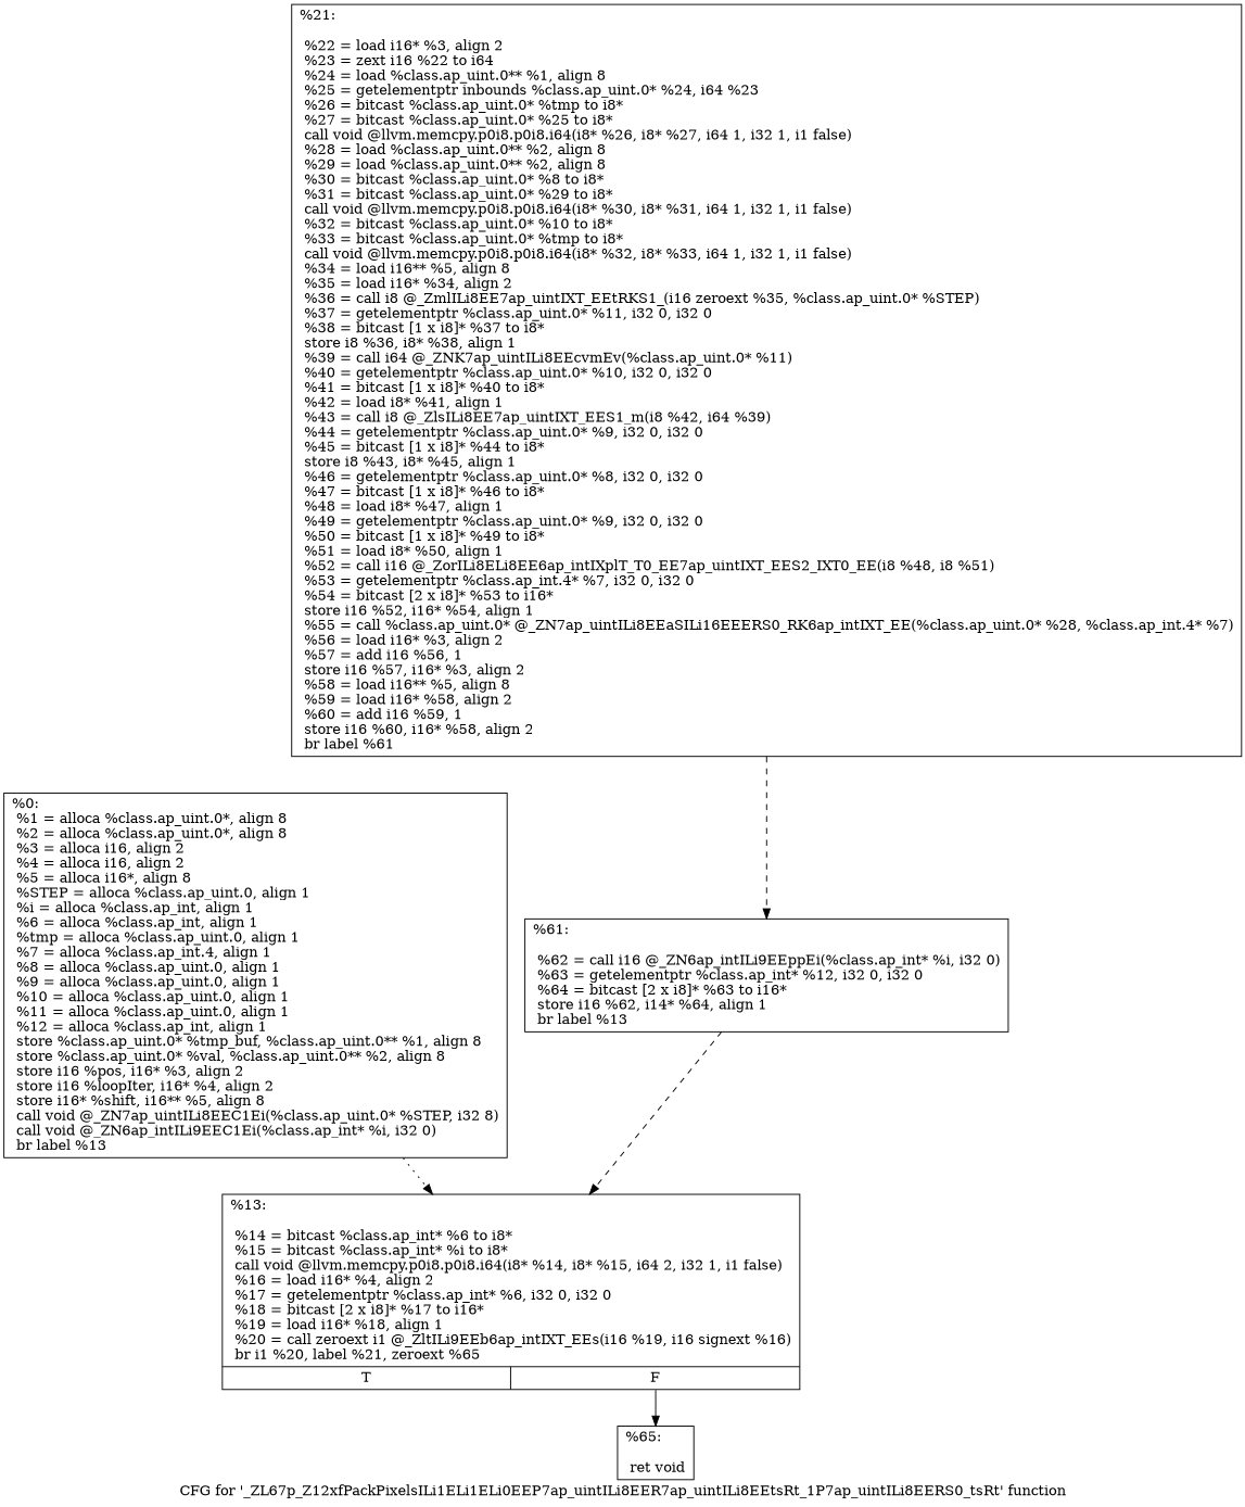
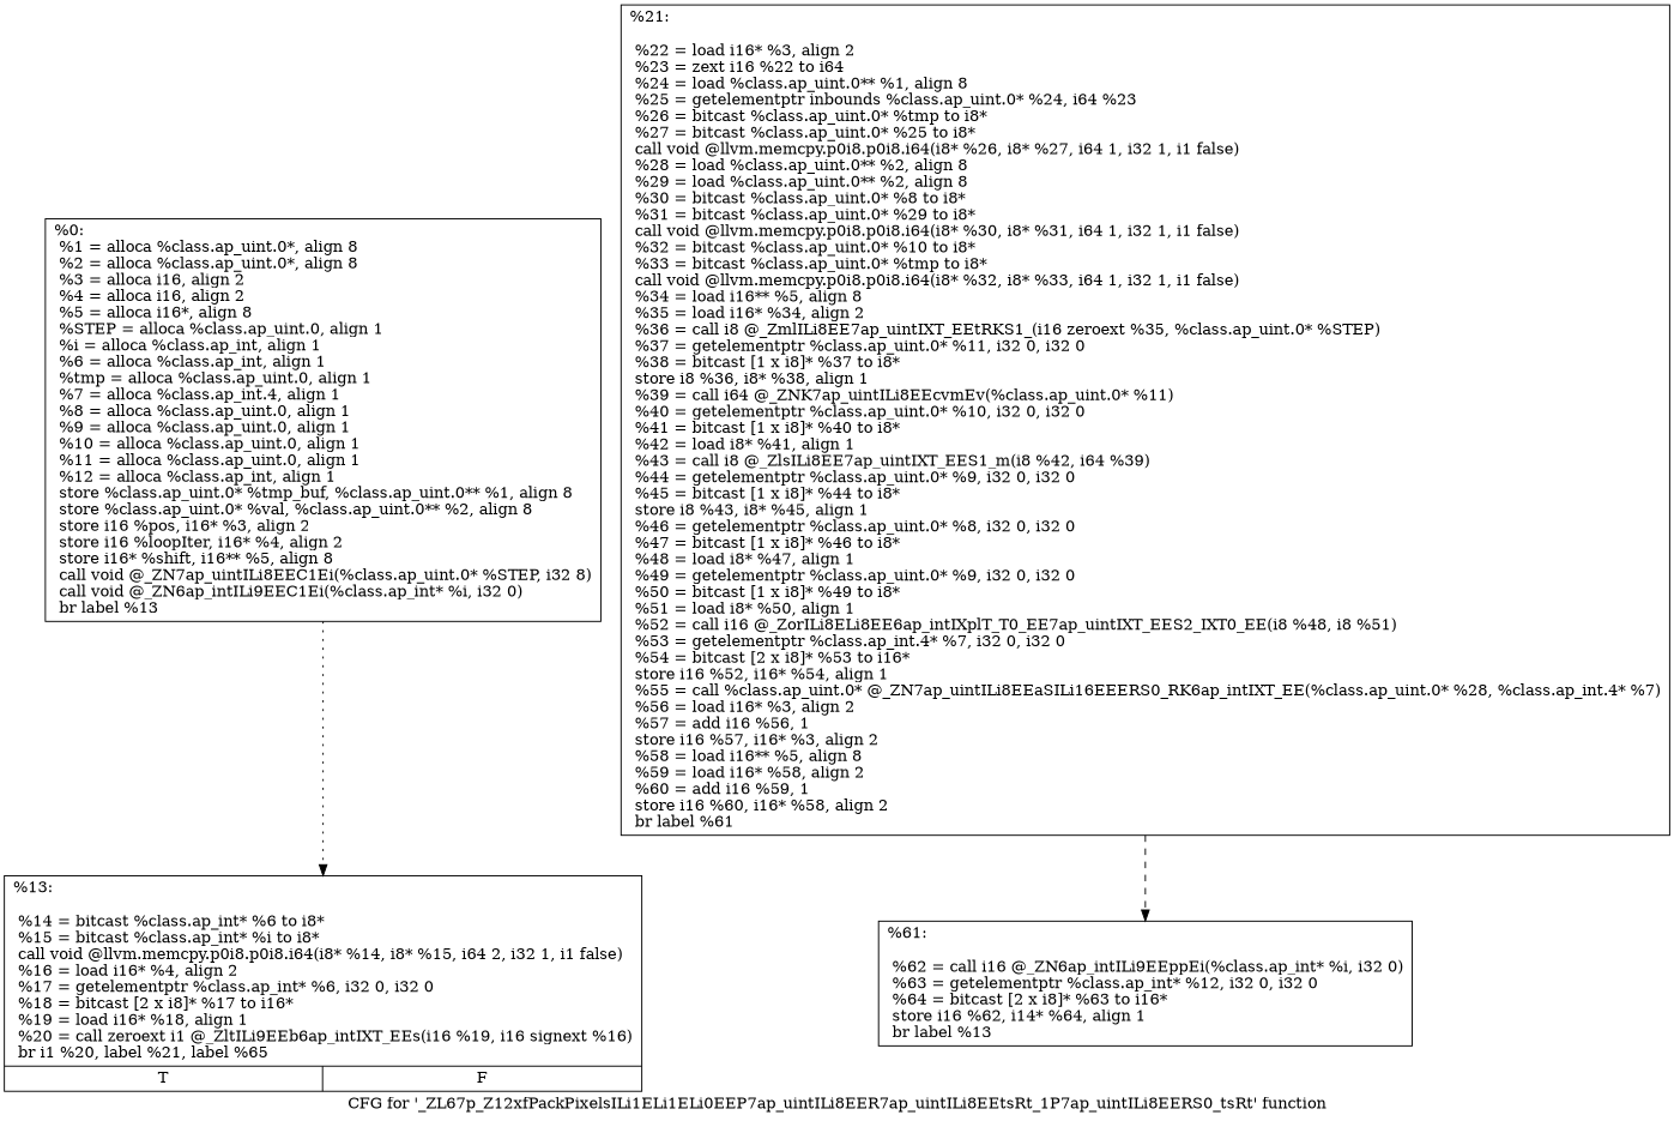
  digraph {
    label="CFG for '_ZL67p_Z12xfPackPixelsILi1ELi1ELi0EEP7ap_uintILi8EER7ap_uintILi8EEtsRt_1P7ap_uintILi8EERS0_tsRt' function"
    node [shape=record]
    edge [style=dashed]
    n1 [label="{%0:\l  %1 = alloca %class.ap_uint.0*, align 8\l  %2 = alloca %class.ap_uint.0*, align 8\l  %3 = alloca i16, align 2\l  %4 = alloca i16, align 2\l  %5 = alloca i16*, align 8\l  %STEP = alloca %class.ap_uint.0, align 1\l  %i = alloca %class.ap_int, align 1\l  %6 = alloca %class.ap_int, align 1\l  %tmp = alloca %class.ap_uint.0, align 1\l  %7 = alloca %class.ap_int.4, align 1\l  %8 = alloca %class.ap_uint.0, align 1\l  %9 = alloca %class.ap_uint.0, align 1\l  %10 = alloca %class.ap_uint.0, align 1\l  %11 = alloca %class.ap_uint.0, align 1\l  %12 = alloca %class.ap_int, align 1\l  store %class.ap_uint.0* %tmp_buf, %class.ap_uint.0** %1, align 8\l  store %class.ap_uint.0* %val, %class.ap_uint.0** %2, align 8\l  store i16 %pos, i16* %3, align 2\l  store i16 %loopIter, i16* %4, align 2\l  store i16* %shift, i16** %5, align 8\l  call void @_ZN7ap_uintILi8EEC1Ei(%class.ap_uint.0* %STEP, i32 8)\l  call void @_ZN6ap_intILi9EEC1Ei(%class.ap_int* %i, i32 0)\l  br label %13\l}"]
-   n2 [label="{%13:\l\l  %14 = bitcast %class.ap_int* %6 to i8*\l  %15 = bitcast %class.ap_int* %i to i8*\l  call void @llvm.memcpy.p0i8.p0i8.i64(i8* %14, i8* %15, i64 2, i32 1, i1 false)\l  %16 = load i16* %4, align 2\l  %17 = getelementptr %class.ap_int* %6, i32 0, i32 0\l  %18 = bitcast [2 x i8]* %17 to i16*\l  %19 = load i16* %18, align 1\l  %20 = call zeroext i1 @_ZltILi9EEb6ap_intIXT_EEs(i16 %19, i16 signext %16)\l  br i1 %20, label %21, zeroext %65\l|{<s0>T|<s1>F}}"]
-   n3 [label="{%65:\l\l  ret void\l}"]
+   n2 [label="{%13:\l\l  %14 = bitcast %class.ap_int* %6 to i8*\l  %15 = bitcast %class.ap_int* %i to i8*\l  call void @llvm.memcpy.p0i8.p0i8.i64(i8* %14, i8* %15, i64 2, i32 1, i1 false)\l  %16 = load i16* %4, align 2\l  %17 = getelementptr %class.ap_int* %6, i32 0, i32 0\l  %18 = bitcast [2 x i8]* %17 to i16*\l  %19 = load i16* %18, align 1\l  %20 = call zeroext i1 @_ZltILi9EEb6ap_intIXT_EEs(i16 %19, i16 signext %16)\l  br i1 %20, label %21, label %65\l|{<s0>T|<s1>F}}"]
    n4 [label="{%21:\l\l  %22 = load i16* %3, align 2\l  %23 = zext i16 %22 to i64\l  %24 = load %class.ap_uint.0** %1, align 8\l  %25 = getelementptr inbounds %class.ap_uint.0* %24, i64 %23\l  %26 = bitcast %class.ap_uint.0* %tmp to i8*\l  %27 = bitcast %class.ap_uint.0* %25 to i8*\l  call void @llvm.memcpy.p0i8.p0i8.i64(i8* %26, i8* %27, i64 1, i32 1, i1 false)\l  %28 = load %class.ap_uint.0** %2, align 8\l  %29 = load %class.ap_uint.0** %2, align 8\l  %30 = bitcast %class.ap_uint.0* %8 to i8*\l  %31 = bitcast %class.ap_uint.0* %29 to i8*\l  call void @llvm.memcpy.p0i8.p0i8.i64(i8* %30, i8* %31, i64 1, i32 1, i1 false)\l  %32 = bitcast %class.ap_uint.0* %10 to i8*\l  %33 = bitcast %class.ap_uint.0* %tmp to i8*\l  call void @llvm.memcpy.p0i8.p0i8.i64(i8* %32, i8* %33, i64 1, i32 1, i1 false)\l  %34 = load i16** %5, align 8\l  %35 = load i16* %34, align 2\l  %36 = call i8 @_ZmlILi8EE7ap_uintIXT_EEtRKS1_(i16 zeroext %35, %class.ap_uint.0* %STEP)\l  %37 = getelementptr %class.ap_uint.0* %11, i32 0, i32 0\l  %38 = bitcast [1 x i8]* %37 to i8*\l  store i8 %36, i8* %38, align 1\l  %39 = call i64 @_ZNK7ap_uintILi8EEcvmEv(%class.ap_uint.0* %11)\l  %40 = getelementptr %class.ap_uint.0* %10, i32 0, i32 0\l  %41 = bitcast [1 x i8]* %40 to i8*\l  %42 = load i8* %41, align 1\l  %43 = call i8 @_ZlsILi8EE7ap_uintIXT_EES1_m(i8 %42, i64 %39)\l  %44 = getelementptr %class.ap_uint.0* %9, i32 0, i32 0\l  %45 = bitcast [1 x i8]* %44 to i8*\l  store i8 %43, i8* %45, align 1\l  %46 = getelementptr %class.ap_uint.0* %8, i32 0, i32 0\l  %47 = bitcast [1 x i8]* %46 to i8*\l  %48 = load i8* %47, align 1\l  %49 = getelementptr %class.ap_uint.0* %9, i32 0, i32 0\l  %50 = bitcast [1 x i8]* %49 to i8*\l  %51 = load i8* %50, align 1\l  %52 = call i16 @_ZorILi8ELi8EE6ap_intIXplT_T0_EE7ap_uintIXT_EES2_IXT0_EE(i8 %48, i8 %51)\l  %53 = getelementptr %class.ap_int.4* %7, i32 0, i32 0\l  %54 = bitcast [2 x i8]* %53 to i16*\l  store i16 %52, i16* %54, align 1\l  %55 = call %class.ap_uint.0* @_ZN7ap_uintILi8EEaSILi16EEERS0_RK6ap_intIXT_EE(%class.ap_uint.0* %28, %class.ap_int.4* %7)\l  %56 = load i16* %3, align 2\l  %57 = add i16 %56, 1\l  store i16 %57, i16* %3, align 2\l  %58 = load i16** %5, align 8\l  %59 = load i16* %58, align 2\l  %60 = add i16 %59, 1\l  store i16 %60, i16* %58, align 2\l  br label %61\l}"]
    n5 [label="{%61:\l\l  %62 = call i16 @_ZN6ap_intILi9EEppEi(%class.ap_int* %i, i32 0)\l  %63 = getelementptr %class.ap_int* %12, i32 0, i32 0\l  %64 = bitcast [2 x i8]* %63 to i16*\l  store i16 %62, i14* %64, align 1\l  br label %13\l}"]
    n1 -> n2 [style=dotted]
-   n2 -> n3 [style=solid tailport=s1]
    n4 -> n5
-   n5 -> n2
  }
